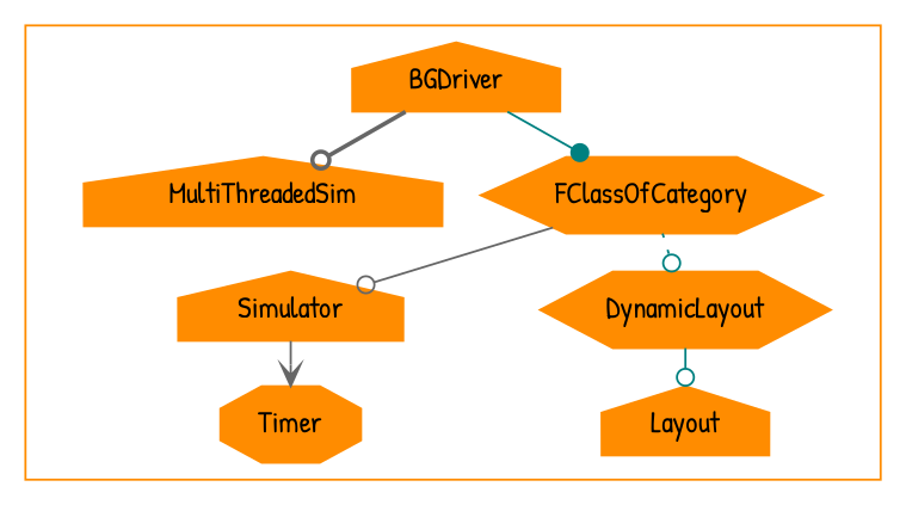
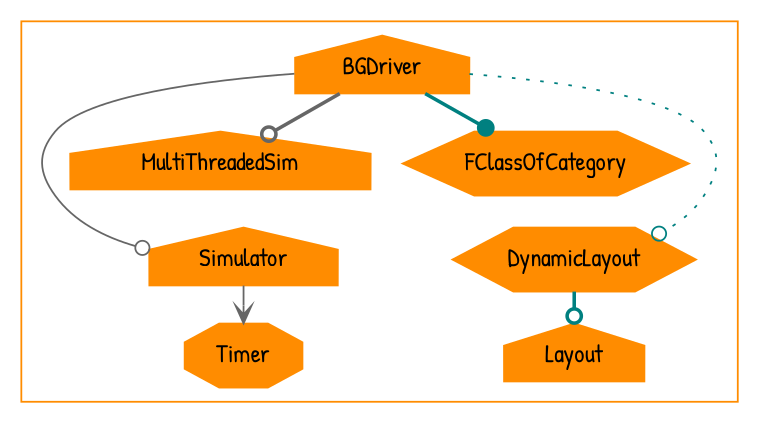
  digraph {
    fontname="Patrick Hand"
    node [color=darkorange fontname="Patrick Hand" shape=house style=filled]
    edge [arrowhead=odot color=teal fontname="Patrick Hand" style=bold]
    n1 [label=BGDriver]
    n2 [label=FClassOfCategory shape=hexagon]
    n3 [label=MultiThreadedSim]
    n4 [label=Simulator]
    n5 [label=DynamicLayout shape=hexagon]
    n6 [label=Layout]
    n7 [label=Timer shape=octagon]
    subgraph cluster_1 {
      color=darkorange
      nodesep=0.98
      rankdir=BT
      ranksep=0.98
      n1
      n2
      n3
      n4
      n5
      n6
      n7
    }
-   n1 -> n2 [arrowhead=dot style=solid]
+   n1 -> n2 [arrowhead=dot]
    n1 -> n3 [color=gray40]
-   n2 -> n4 [color=gray40 style=solid]
-   n2 -> n5 [style=dotted]
+   n1 -> n4 [color=gray40 style=solid]
+   n1 -> n5 [style=dotted]
    n4 -> n7 [arrowhead=vee color=gray40 style=solid]
-   n5 -> n6 [style=solid]
+   n5 -> n6
  }
